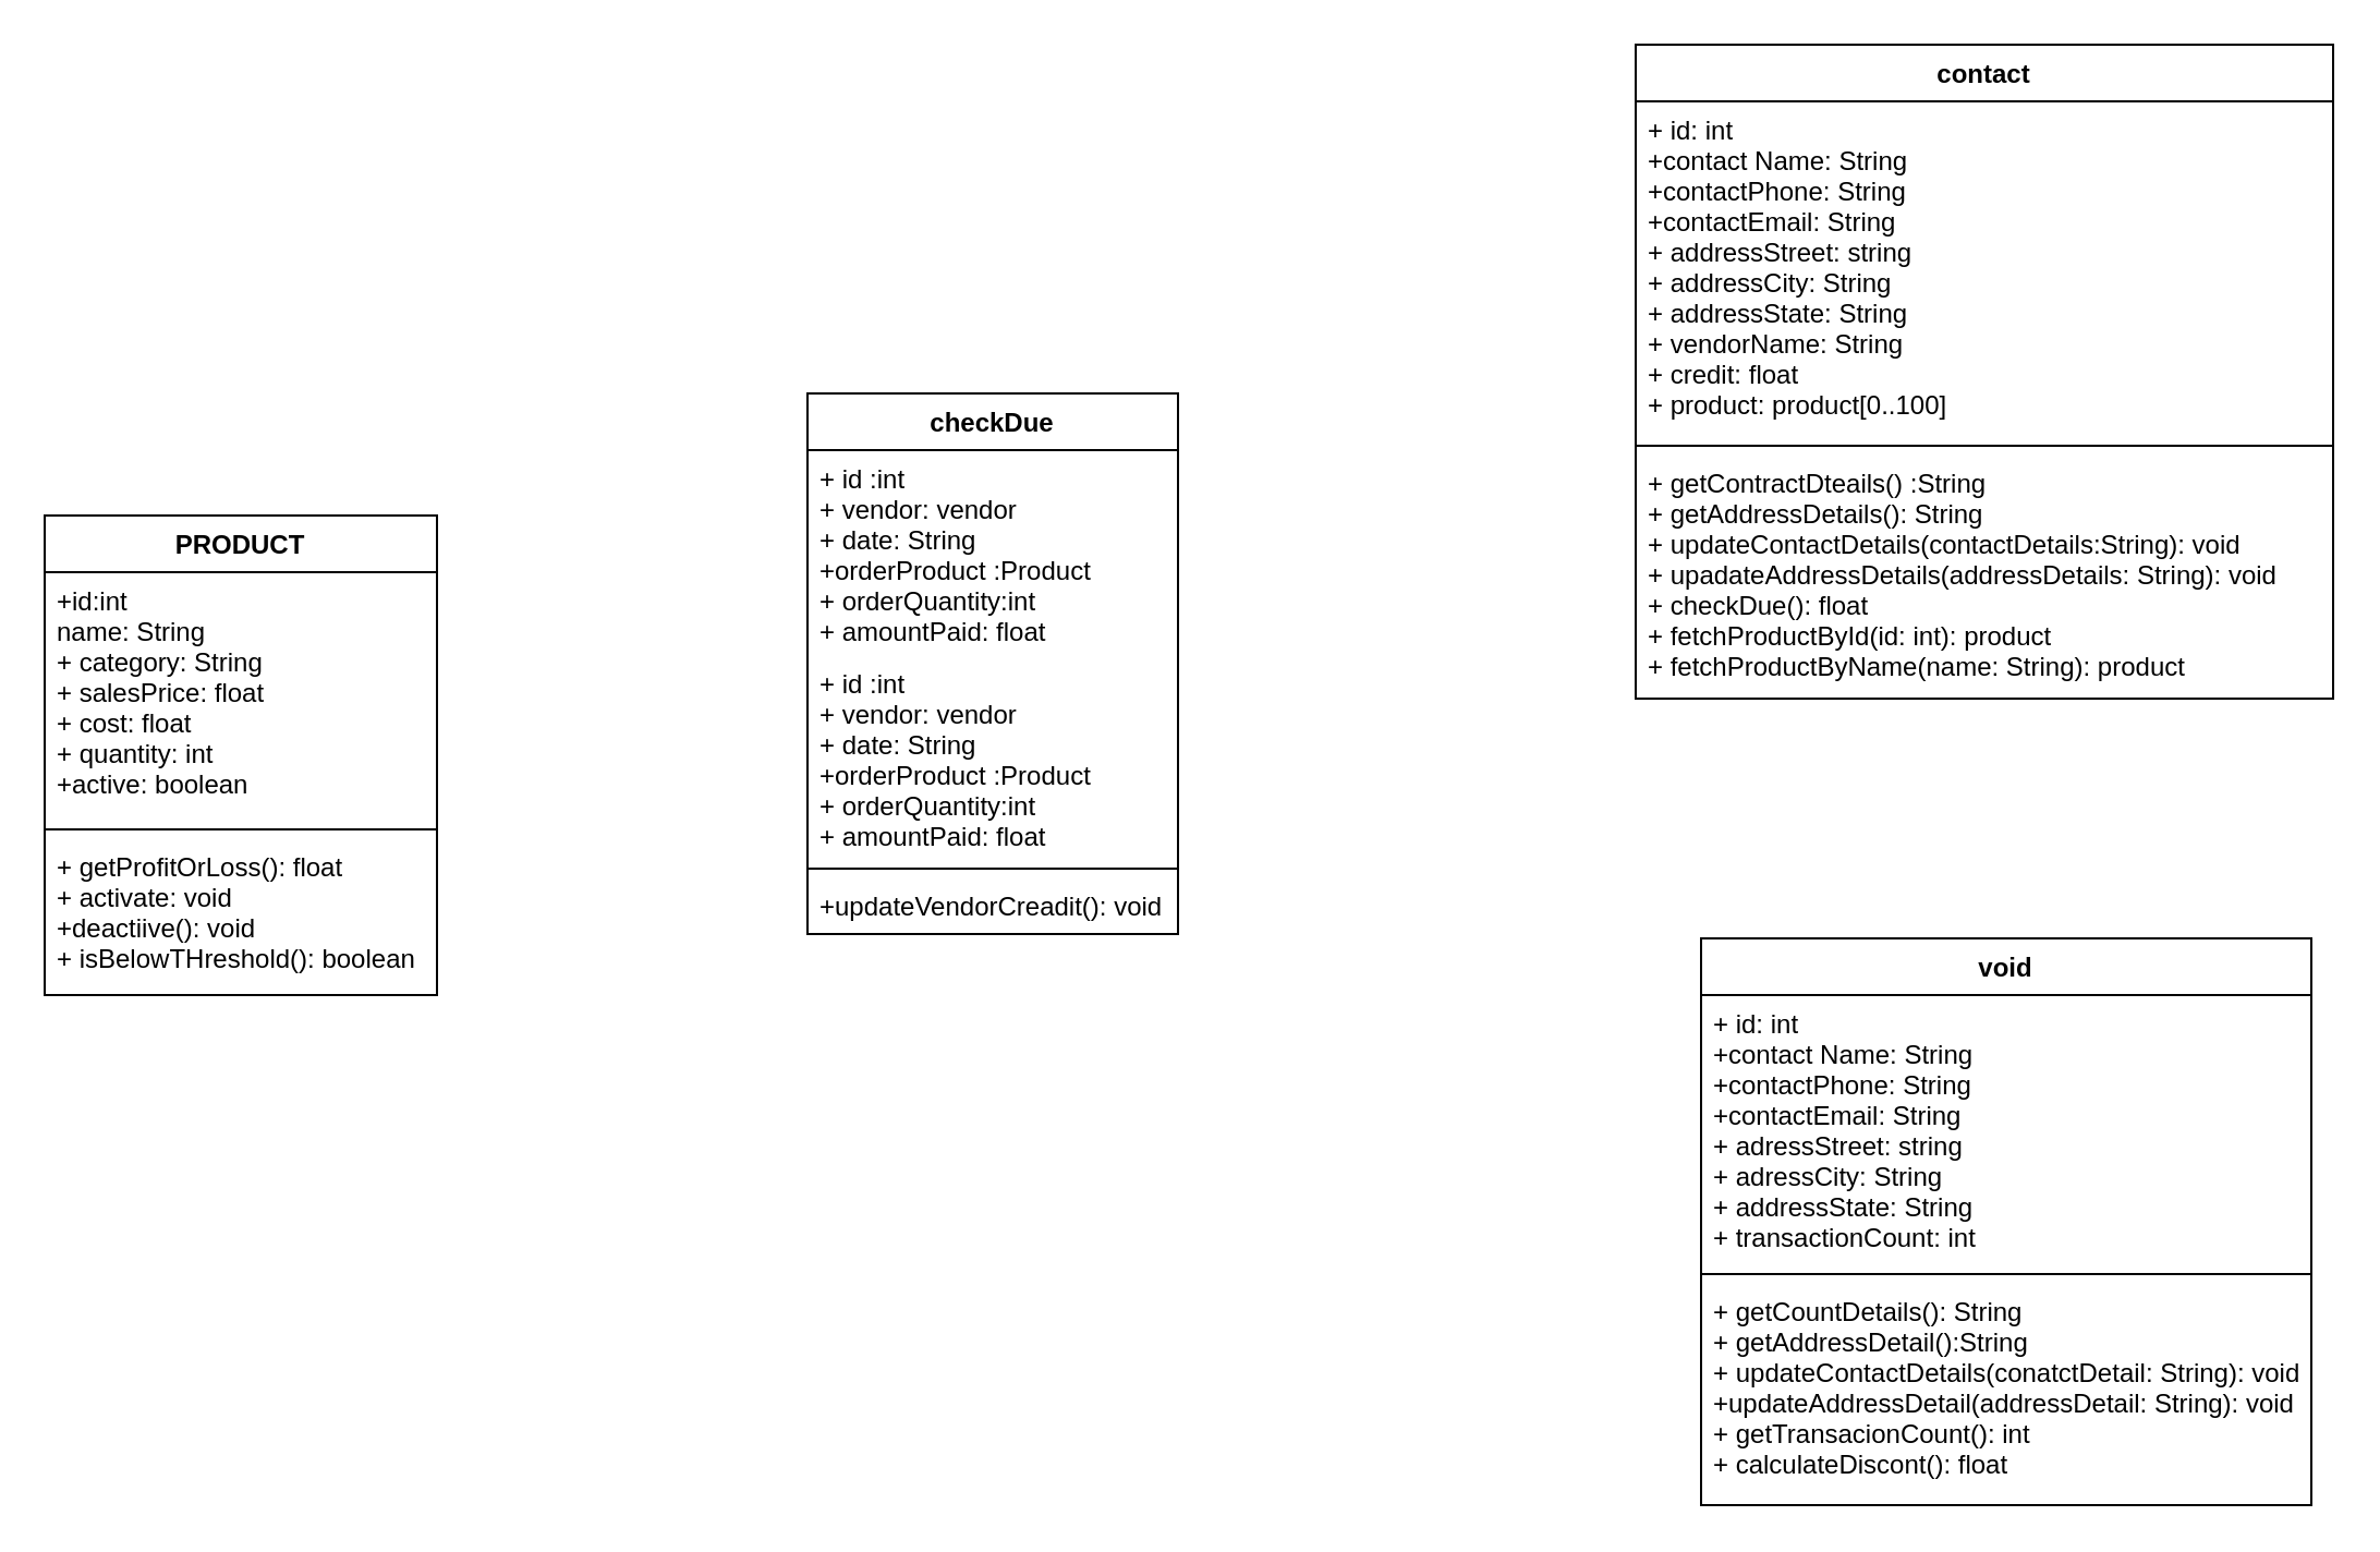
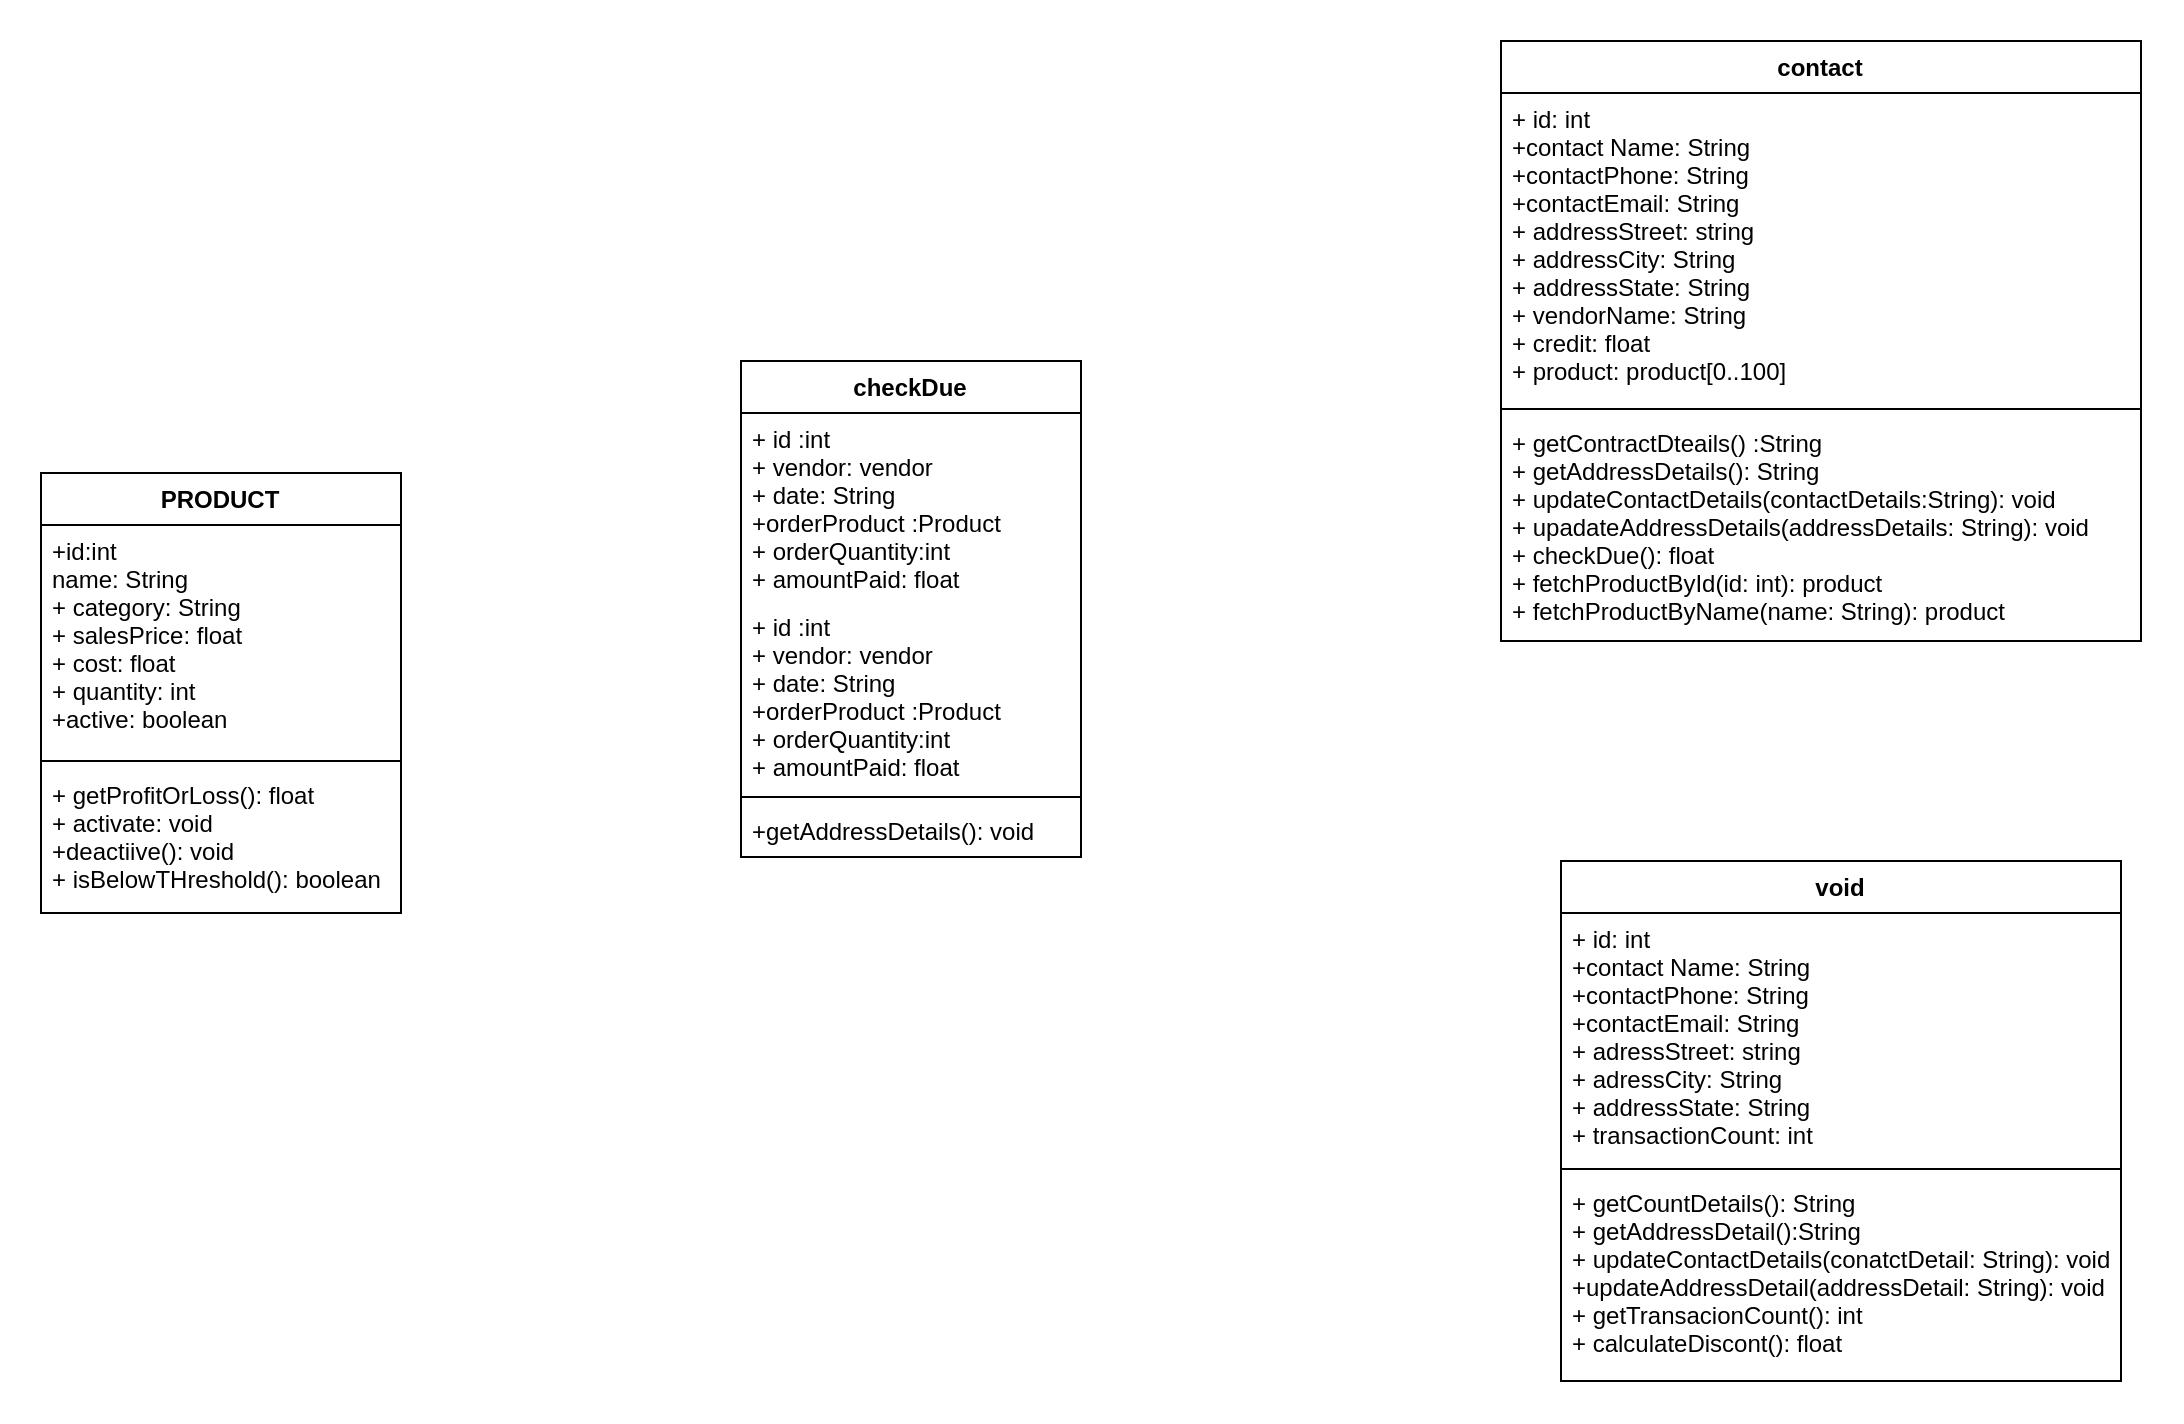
  <mxCell id="0" />
  <mxCell id="1" parent="0" />
  <mxCell id="2" value="PRODUCT" style="swimlane;fontStyle=1;align=center;verticalAlign=top;childLayout=stackLayout;horizontal=1;startSize=26;horizontalStack=0;resizeParent=1;resizeParentMax=0;resizeLast=0;collapsible=1;marginBottom=0;" parent="1" vertex="1"><mxGeometry x="20" y="236" width="180" height="220" as="geometry" /></mxCell>
  <mxCell id="3" value="+id:int&#10;name: String&#10;+ category: String&#10;+ salesPrice: float&#10;+ cost: float&#10;+ quantity: int&#10;+active: boolean&#10;" style="text;strokeColor=none;fillColor=none;align=left;verticalAlign=top;spacingLeft=4;spacingRight=4;overflow=hidden;rotatable=0;points=[[0,0.5],[1,0.5]];portConstraint=eastwest;" parent="2" vertex="1"><mxGeometry y="26" width="180" height="114" as="geometry" /></mxCell>
  <mxCell id="4" value="" style="line;strokeWidth=1;fillColor=none;align=left;verticalAlign=middle;spacingTop=-1;spacingLeft=3;spacingRight=3;rotatable=0;labelPosition=right;points=[];portConstraint=eastwest;" parent="2" vertex="1"><mxGeometry y="140" width="180" height="8" as="geometry" /></mxCell>
  <mxCell id="5" value="+ getProfitOrLoss(): float&#10;+ activate: void&#10;+deactiive(): void&#10;+ isBelowTHreshold(): boolean&#10;" style="text;strokeColor=none;fillColor=none;align=left;verticalAlign=top;spacingLeft=4;spacingRight=4;overflow=hidden;rotatable=0;points=[[0,0.5],[1,0.5]];portConstraint=eastwest;" parent="2" vertex="1"><mxGeometry y="148" width="180" height="72" as="geometry" /></mxCell>
  <mxCell id="6" value="checkDue" style="swimlane;fontStyle=1;align=center;verticalAlign=top;childLayout=stackLayout;horizontal=1;startSize=26;horizontalStack=0;resizeParent=1;resizeParentMax=0;resizeLast=0;collapsible=1;marginBottom=0;" parent="1" vertex="1"><mxGeometry x="370" y="180" width="170" height="248" as="geometry" /></mxCell>
  <mxCell id="7" value="+ id :int&#10;+ vendor: vendor&#10;+ date: String&#10;+orderProduct :Product&#10;+ orderQuantity:int&#10;+ amountPaid: float" style="text;strokeColor=none;fillColor=none;align=left;verticalAlign=top;spacingLeft=4;spacingRight=4;overflow=hidden;rotatable=0;points=[[0,0.5],[1,0.5]];portConstraint=eastwest;" parent="6" vertex="1"><mxGeometry y="26" width="170" height="94" as="geometry" /></mxCell>
  <mxCell id="8" value="+ id :int&#10;+ vendor: vendor&#10;+ date: String&#10;+orderProduct :Product&#10;+ orderQuantity:int&#10;+ amountPaid: float" style="text;strokeColor=none;fillColor=none;align=left;verticalAlign=top;spacingLeft=4;spacingRight=4;overflow=hidden;rotatable=0;points=[[0,0.5],[1,0.5]];portConstraint=eastwest;" parent="6" vertex="1"><mxGeometry y="120" width="170" height="94" as="geometry" /></mxCell>
  <mxCell id="9" value="" style="line;strokeWidth=1;fillColor=none;align=left;verticalAlign=middle;spacingTop=-1;spacingLeft=3;spacingRight=3;rotatable=0;labelPosition=right;points=[];portConstraint=eastwest;" parent="6" vertex="1"><mxGeometry y="214" width="170" height="8" as="geometry" /></mxCell>
- <mxCell id="10" value="+updateVendorCreadit(): void" style="text;strokeColor=none;fillColor=none;align=left;verticalAlign=top;spacingLeft=4;spacingRight=4;overflow=hidden;rotatable=0;points=[[0,0.5],[1,0.5]];portConstraint=eastwest;" parent="6" vertex="1"><mxGeometry y="222" width="170" height="26" as="geometry" /></mxCell>
+ <mxCell id="10" value="+getAddressDetails(): void" style="text;strokeColor=none;fillColor=none;align=left;verticalAlign=top;spacingLeft=4;spacingRight=4;overflow=hidden;rotatable=0;points=[[0,0.5],[1,0.5]];portConstraint=eastwest;" parent="6" vertex="1"><mxGeometry y="222" width="170" height="26" as="geometry" /></mxCell>
  <mxCell id="11" value="void" style="swimlane;fontStyle=1;align=center;verticalAlign=top;childLayout=stackLayout;horizontal=1;startSize=26;horizontalStack=0;resizeParent=1;resizeParentMax=0;resizeLast=0;collapsible=1;marginBottom=0;" parent="1" vertex="1"><mxGeometry x="780" y="430" width="280" height="260" as="geometry" /></mxCell>
  <mxCell id="12" value="+ id: int&#10;+contact Name: String&#10;+contactPhone: String&#10;+contactEmail: String&#10;+ adressStreet: string&#10;+ adressCity: String&#10;+ addressState: String&#10;+ transactionCount: int" style="text;strokeColor=none;fillColor=none;align=left;verticalAlign=top;spacingLeft=4;spacingRight=4;overflow=hidden;rotatable=0;points=[[0,0.5],[1,0.5]];portConstraint=eastwest;" parent="11" vertex="1"><mxGeometry y="26" width="280" height="124" as="geometry" /></mxCell>
  <mxCell id="13" value="" style="line;strokeWidth=1;fillColor=none;align=left;verticalAlign=middle;spacingTop=-1;spacingLeft=3;spacingRight=3;rotatable=0;labelPosition=right;points=[];portConstraint=eastwest;" parent="11" vertex="1"><mxGeometry y="150" width="280" height="8" as="geometry" /></mxCell>
  <mxCell id="14" value="+ getCountDetails(): String&#10;+ getAddressDetail():String&#10;+ updateContactDetails(conatctDetail: String): void&#10;+updateAddressDetail(addressDetail: String): void&#10;+ getTransacionCount(): int&#10;+ calculateDiscont(): float" style="text;strokeColor=none;fillColor=none;align=left;verticalAlign=top;spacingLeft=4;spacingRight=4;overflow=hidden;rotatable=0;points=[[0,0.5],[1,0.5]];portConstraint=eastwest;" parent="11" vertex="1"><mxGeometry y="158" width="280" height="102" as="geometry" /></mxCell>
  <mxCell id="15" value="contact" style="swimlane;fontStyle=1;align=center;verticalAlign=top;childLayout=stackLayout;horizontal=1;startSize=26;horizontalStack=0;resizeParent=1;resizeParentMax=0;resizeLast=0;collapsible=1;marginBottom=0;" parent="1" vertex="1"><mxGeometry x="750" y="20" width="320" height="300" as="geometry" /></mxCell>
  <mxCell id="16" value="+ id: int&#10;+contact Name: String&#10;+contactPhone: String&#10;+contactEmail: String&#10;+ addressStreet: string&#10;+ addressCity: String&#10;+ addressState: String&#10;+ vendorName: String&#10;+ credit: float&#10;+ product: product[0..100]&#10;" style="text;strokeColor=none;fillColor=none;align=left;verticalAlign=top;spacingLeft=4;spacingRight=4;overflow=hidden;rotatable=0;points=[[0,0.5],[1,0.5]];portConstraint=eastwest;" parent="15" vertex="1"><mxGeometry y="26" width="320" height="154" as="geometry" /></mxCell>
  <mxCell id="17" value="" style="line;strokeWidth=1;fillColor=none;align=left;verticalAlign=middle;spacingTop=-1;spacingLeft=3;spacingRight=3;rotatable=0;labelPosition=right;points=[];portConstraint=eastwest;" parent="15" vertex="1"><mxGeometry y="180" width="320" height="8" as="geometry" /></mxCell>
  <mxCell id="18" value="+ getContractDteails() :String&#10;+ getAddressDetails(): String&#10;+ updateContactDetails(contactDetails:String): void&#10;+ upadateAddressDetails(addressDetails: String): void&#10;+ checkDue(): float&#10;+ fetchProductById(id: int): product &#10;+ fetchProductByName(name: String): product&#10;" style="text;strokeColor=none;fillColor=none;align=left;verticalAlign=top;spacingLeft=4;spacingRight=4;overflow=hidden;rotatable=0;points=[[0,0.5],[1,0.5]];portConstraint=eastwest;" parent="15" vertex="1"><mxGeometry y="188" width="320" height="112" as="geometry" /></mxCell>
